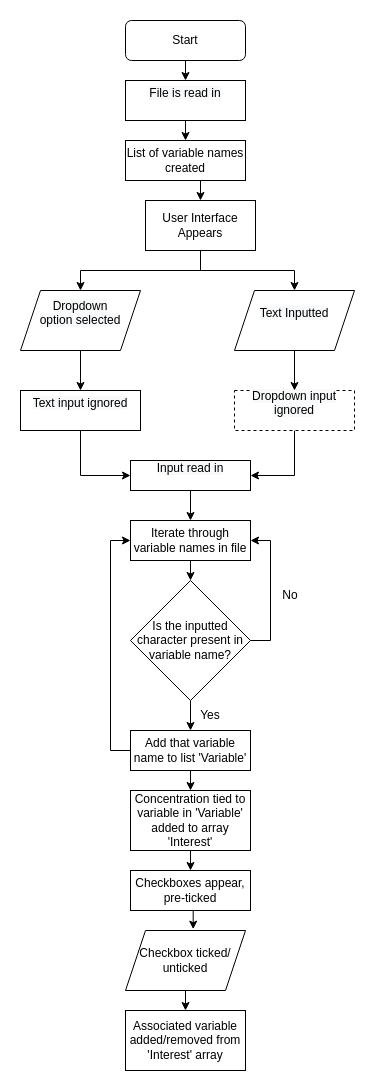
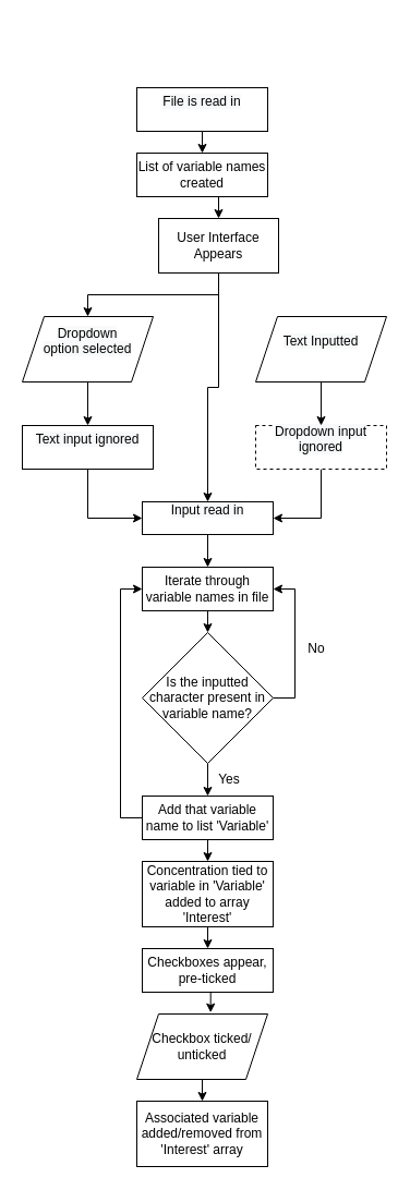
  <mxCell id="0" />
  <mxCell id="1" parent="0" />
  <mxCell id="2" style="edgeStyle=orthogonalEdgeStyle;rounded=0;orthogonalLoop=1;jettySize=auto;html=1;exitX=0.5;exitY=1;exitDx=0;exitDy=0;entryX=0.5;entryY=0;entryDx=0;entryDy=0;" edge="1" parent="1" source="4" target="10"><mxGeometry relative="1" as="geometry" /></mxCell>
- <mxCell id="3" style="edgeStyle=orthogonalEdgeStyle;rounded=0;orthogonalLoop=1;jettySize=auto;html=1;exitX=0.5;exitY=1;exitDx=0;exitDy=0;entryX=0.5;entryY=0;entryDx=0;entryDy=0;" edge="1" parent="1" source="4" target="12"><mxGeometry relative="1" as="geometry" /></mxCell>
+ <mxCell id="3" style="edgeStyle=orthogonalEdgeStyle;rounded=0;orthogonalLoop=1;jettySize=auto;html=1;exitX=0.5;exitY=1;exitDx=0;exitDy=0;" edge="1" parent="1" source="4" target="14"><mxGeometry relative="1" as="geometry" /></mxCell>
  <mxCell id="4" value="User Interface Appears&lt;br&gt;" style="rounded=0;whiteSpace=wrap;html=1;" vertex="1" parent="1"><mxGeometry x="145" y="200" width="110" height="50" as="geometry" /></mxCell>
  <mxCell id="5" style="edgeStyle=orthogonalEdgeStyle;rounded=0;orthogonalLoop=1;jettySize=auto;html=1;exitX=0.5;exitY=1;exitDx=0;exitDy=0;entryX=0;entryY=0.5;entryDx=0;entryDy=0;" edge="1" parent="1" source="6" target="14"><mxGeometry relative="1" as="geometry" /></mxCell>
  <mxCell id="6" value="&#10;&lt;span style=&quot;color: rgb(0, 0, 0); font-family: Helvetica; font-size: 12px; font-style: normal; font-variant-ligatures: normal; font-variant-caps: normal; font-weight: 400; letter-spacing: normal; orphans: 2; text-align: center; text-indent: 0px; text-transform: none; widows: 2; word-spacing: 0px; -webkit-text-stroke-width: 0px; background-color: rgb(248, 249, 250); text-decoration-thickness: initial; text-decoration-style: initial; text-decoration-color: initial; float: none; display: inline !important;&quot;&gt;Text input ignored&lt;/span&gt;&#10;&#10;" style="rounded=0;whiteSpace=wrap;html=1;" vertex="1" parent="1"><mxGeometry x="20" y="390" width="120" height="40" as="geometry" /></mxCell>
  <mxCell id="7" style="edgeStyle=orthogonalEdgeStyle;rounded=0;orthogonalLoop=1;jettySize=auto;html=1;exitX=0.5;exitY=1;exitDx=0;exitDy=0;entryX=1;entryY=0.5;entryDx=0;entryDy=0;" edge="1" parent="1" source="8" target="14"><mxGeometry relative="1" as="geometry" /></mxCell>
  <mxCell id="8" value="&#10;&lt;span style=&quot;color: rgb(0, 0, 0); font-family: Helvetica; font-size: 12px; font-style: normal; font-variant-ligatures: normal; font-variant-caps: normal; font-weight: 400; letter-spacing: normal; orphans: 2; text-align: center; text-indent: 0px; text-transform: none; widows: 2; word-spacing: 0px; -webkit-text-stroke-width: 0px; background-color: rgb(248, 249, 250); text-decoration-thickness: initial; text-decoration-style: initial; text-decoration-color: initial; float: none; display: inline !important;&quot;&gt;Dropdown input ignored&lt;/span&gt;&#10;&#10;" style="rounded=0;whiteSpace=wrap;html=1;verticalAlign=middle;dashed=1;" vertex="1" parent="1"><mxGeometry x="234" y="390" width="120" height="40" as="geometry" /></mxCell>
  <mxCell id="9" style="edgeStyle=orthogonalEdgeStyle;rounded=0;orthogonalLoop=1;jettySize=auto;html=1;exitX=0.5;exitY=1;exitDx=0;exitDy=0;entryX=0.5;entryY=0;entryDx=0;entryDy=0;" edge="1" parent="1" source="10" target="6"><mxGeometry relative="1" as="geometry" /></mxCell>
  <mxCell id="10" value="&#10;&lt;span style=&quot;color: rgb(0, 0, 0); font-family: Helvetica; font-size: 12px; font-style: normal; font-variant-ligatures: normal; font-variant-caps: normal; font-weight: 400; letter-spacing: normal; orphans: 2; text-align: center; text-indent: 0px; text-transform: none; widows: 2; word-spacing: 0px; -webkit-text-stroke-width: 0px; background-color: rgb(248, 249, 250); text-decoration-thickness: initial; text-decoration-style: initial; text-decoration-color: initial; float: none; display: inline !important;&quot;&gt;Dropdown&lt;/span&gt;&lt;br style=&quot;color: rgb(0, 0, 0); font-family: Helvetica; font-size: 12px; font-style: normal; font-variant-ligatures: normal; font-variant-caps: normal; font-weight: 400; letter-spacing: normal; orphans: 2; text-align: center; text-indent: 0px; text-transform: none; widows: 2; word-spacing: 0px; -webkit-text-stroke-width: 0px; background-color: rgb(248, 249, 250); text-decoration-thickness: initial; text-decoration-style: initial; text-decoration-color: initial;&quot;&gt;&lt;span style=&quot;color: rgb(0, 0, 0); font-family: Helvetica; font-size: 12px; font-style: normal; font-variant-ligatures: normal; font-variant-caps: normal; font-weight: 400; letter-spacing: normal; orphans: 2; text-align: center; text-indent: 0px; text-transform: none; widows: 2; word-spacing: 0px; -webkit-text-stroke-width: 0px; background-color: rgb(248, 249, 250); text-decoration-thickness: initial; text-decoration-style: initial; text-decoration-color: initial; float: none; display: inline !important;&quot;&gt;option selected&lt;/span&gt;&#10;&#10;" style="shape=parallelogram;perimeter=parallelogramPerimeter;whiteSpace=wrap;html=1;fixedSize=1;" vertex="1" parent="1"><mxGeometry x="20" y="290" width="120" height="60" as="geometry" /></mxCell>
  <mxCell id="11" style="edgeStyle=orthogonalEdgeStyle;rounded=0;orthogonalLoop=1;jettySize=auto;html=1;exitX=0.5;exitY=1;exitDx=0;exitDy=0;entryX=0.5;entryY=0;entryDx=0;entryDy=0;" edge="1" parent="1" source="12" target="8"><mxGeometry relative="1" as="geometry" /></mxCell>
  <mxCell id="12" value="&#10;&lt;span style=&quot;color: rgb(0, 0, 0); font-family: Helvetica; font-size: 12px; font-style: normal; font-variant-ligatures: normal; font-variant-caps: normal; font-weight: 400; letter-spacing: normal; orphans: 2; text-align: center; text-indent: 0px; text-transform: none; widows: 2; word-spacing: 0px; -webkit-text-stroke-width: 0px; background-color: rgb(248, 249, 250); text-decoration-thickness: initial; text-decoration-style: initial; text-decoration-color: initial; float: none; display: inline !important;&quot;&gt;Text Inputted&lt;/span&gt;&#10;&#10;" style="shape=parallelogram;perimeter=parallelogramPerimeter;whiteSpace=wrap;html=1;fixedSize=1;" vertex="1" parent="1"><mxGeometry x="234" y="290" width="120" height="60" as="geometry" /></mxCell>
  <mxCell id="13" style="edgeStyle=orthogonalEdgeStyle;rounded=0;orthogonalLoop=1;jettySize=auto;html=1;exitX=0.5;exitY=1;exitDx=0;exitDy=0;entryX=0.5;entryY=0;entryDx=0;entryDy=0;" edge="1" parent="1" source="14"><mxGeometry relative="1" as="geometry"><mxPoint x="190" y="520" as="targetPoint" /></mxGeometry></mxCell>
  <mxCell id="14" value="&#10;&lt;span style=&quot;color: rgb(0, 0, 0); font-family: Helvetica; font-size: 12px; font-style: normal; font-variant-ligatures: normal; font-variant-caps: normal; font-weight: 400; letter-spacing: normal; orphans: 2; text-align: center; text-indent: 0px; text-transform: none; widows: 2; word-spacing: 0px; -webkit-text-stroke-width: 0px; background-color: rgb(248, 249, 250); text-decoration-thickness: initial; text-decoration-style: initial; text-decoration-color: initial; float: none; display: inline !important;&quot;&gt;Input read in&lt;/span&gt;&#10;&#10;" style="rounded=0;whiteSpace=wrap;html=1;" vertex="1" parent="1"><mxGeometry x="130" y="460" width="120" height="30" as="geometry" /></mxCell>
  <mxCell id="15" style="edgeStyle=orthogonalEdgeStyle;rounded=0;orthogonalLoop=1;jettySize=auto;html=1;exitX=0.5;exitY=1;exitDx=0;exitDy=0;entryX=0.5;entryY=0;entryDx=0;entryDy=0;" edge="1" parent="1" source="16" target="25"><mxGeometry relative="1" as="geometry" /></mxCell>
  <mxCell id="16" value="Iterate through variable names in file" style="rounded=0;whiteSpace=wrap;html=1;" vertex="1" parent="1"><mxGeometry x="130" y="520" width="120" height="40" as="geometry" /></mxCell>
  <mxCell id="17" style="edgeStyle=orthogonalEdgeStyle;rounded=0;orthogonalLoop=1;jettySize=auto;html=1;exitX=0.5;exitY=1;exitDx=0;exitDy=0;entryX=0.5;entryY=0;entryDx=0;entryDy=0;" edge="1" parent="1" source="18" target="4"><mxGeometry relative="1" as="geometry" /></mxCell>
  <mxCell id="18" value="List of variable names created" style="rounded=0;whiteSpace=wrap;html=1;" vertex="1" parent="1"><mxGeometry x="125" y="140" width="120" height="40" as="geometry" /></mxCell>
  <mxCell id="19" style="edgeStyle=orthogonalEdgeStyle;rounded=0;orthogonalLoop=1;jettySize=auto;html=1;exitX=0.5;exitY=1;exitDx=0;exitDy=0;entryX=0.5;entryY=0;entryDx=0;entryDy=0;" edge="1" parent="1" source="20" target="18"><mxGeometry relative="1" as="geometry" /></mxCell>
  <mxCell id="20" value="&#10;&lt;span style=&quot;color: rgb(0, 0, 0); font-family: Helvetica; font-size: 12px; font-style: normal; font-variant-ligatures: normal; font-variant-caps: normal; font-weight: 400; letter-spacing: normal; orphans: 2; text-align: center; text-indent: 0px; text-transform: none; widows: 2; word-spacing: 0px; -webkit-text-stroke-width: 0px; background-color: rgb(248, 249, 250); text-decoration-thickness: initial; text-decoration-style: initial; text-decoration-color: initial; float: none; display: inline !important;&quot;&gt;File is read in&lt;/span&gt;&#10;&#10;" style="rounded=0;whiteSpace=wrap;html=1;" vertex="1" parent="1"><mxGeometry x="125" y="80" width="120" height="40" as="geometry" /></mxCell>
- <mxCell id="21" style="edgeStyle=orthogonalEdgeStyle;rounded=0;orthogonalLoop=1;jettySize=auto;html=1;exitX=0.5;exitY=1;exitDx=0;exitDy=0;entryX=0.5;entryY=0;entryDx=0;entryDy=0;" edge="1" parent="1" source="22" target="20"><mxGeometry relative="1" as="geometry" /></mxCell>
- <mxCell id="22" value="Start" style="rounded=1;whiteSpace=wrap;html=1;" vertex="1" parent="1"><mxGeometry x="125" y="20" width="120" height="40" as="geometry" /></mxCell>
  <mxCell id="23" style="edgeStyle=orthogonalEdgeStyle;rounded=0;orthogonalLoop=1;jettySize=auto;html=1;exitX=0.5;exitY=1;exitDx=0;exitDy=0;entryX=0.5;entryY=0;entryDx=0;entryDy=0;" edge="1" parent="1" source="25" target="28"><mxGeometry relative="1" as="geometry" /></mxCell>
  <mxCell id="24" style="edgeStyle=orthogonalEdgeStyle;rounded=0;orthogonalLoop=1;jettySize=auto;html=1;exitX=1;exitY=0.5;exitDx=0;exitDy=0;entryX=1;entryY=0.5;entryDx=0;entryDy=0;" edge="1" parent="1" source="25" target="16"><mxGeometry relative="1" as="geometry" /></mxCell>
  <mxCell id="25" value="Is the inputted character present in variable name?" style="rhombus;whiteSpace=wrap;html=1;" vertex="1" parent="1"><mxGeometry x="130" y="580" width="120" height="120" as="geometry" /></mxCell>
  <mxCell id="26" style="edgeStyle=orthogonalEdgeStyle;rounded=0;orthogonalLoop=1;jettySize=auto;html=1;exitX=0;exitY=0.5;exitDx=0;exitDy=0;entryX=0;entryY=0.5;entryDx=0;entryDy=0;" edge="1" parent="1" source="28" target="16"><mxGeometry relative="1" as="geometry" /></mxCell>
  <mxCell id="27" style="edgeStyle=orthogonalEdgeStyle;rounded=0;orthogonalLoop=1;jettySize=auto;html=1;exitX=0.5;exitY=1;exitDx=0;exitDy=0;entryX=0.5;entryY=0;entryDx=0;entryDy=0;" edge="1" parent="1" source="28" target="32"><mxGeometry relative="1" as="geometry" /></mxCell>
  <mxCell id="28" value="Add that variable name to list 'Variable'" style="rounded=0;whiteSpace=wrap;html=1;" vertex="1" parent="1"><mxGeometry x="130" y="730" width="120" height="40" as="geometry" /></mxCell>
  <mxCell id="29" value="Yes" style="text;html=1;strokeColor=none;fillColor=none;align=center;verticalAlign=middle;whiteSpace=wrap;rounded=0;" vertex="1" parent="1"><mxGeometry x="180" y="700" width="60" height="30" as="geometry" /></mxCell>
  <mxCell id="30" value="No" style="text;html=1;strokeColor=none;fillColor=none;align=center;verticalAlign=middle;whiteSpace=wrap;rounded=0;" vertex="1" parent="1"><mxGeometry x="260" y="580" width="60" height="30" as="geometry" /></mxCell>
  <mxCell id="31" style="edgeStyle=orthogonalEdgeStyle;rounded=0;orthogonalLoop=1;jettySize=auto;html=1;exitX=0.5;exitY=1;exitDx=0;exitDy=0;entryX=0.5;entryY=0;entryDx=0;entryDy=0;" edge="1" parent="1" source="32" target="34"><mxGeometry relative="1" as="geometry" /></mxCell>
  <mxCell id="32" value="Concentration tied to variable in 'Variable' added to array 'Interest'" style="rounded=0;whiteSpace=wrap;html=1;" vertex="1" parent="1"><mxGeometry x="130" y="790" width="120" height="60" as="geometry" /></mxCell>
  <mxCell id="33" style="edgeStyle=orthogonalEdgeStyle;rounded=0;orthogonalLoop=1;jettySize=auto;html=1;exitX=0.5;exitY=1;exitDx=0;exitDy=0;entryX=0.564;entryY=-0.022;entryDx=0;entryDy=0;entryPerimeter=0;" edge="1" parent="1" source="34" target="36"><mxGeometry relative="1" as="geometry" /></mxCell>
  <mxCell id="34" value="Checkboxes appear, pre-ticked" style="rounded=0;whiteSpace=wrap;html=1;" vertex="1" parent="1"><mxGeometry x="130" y="870" width="120" height="40" as="geometry" /></mxCell>
  <mxCell id="35" style="edgeStyle=orthogonalEdgeStyle;rounded=0;orthogonalLoop=1;jettySize=auto;html=1;exitX=0.5;exitY=1;exitDx=0;exitDy=0;entryX=0.5;entryY=0;entryDx=0;entryDy=0;" edge="1" parent="1" source="36" target="37"><mxGeometry relative="1" as="geometry" /></mxCell>
  <mxCell id="36" value="Checkbox ticked/ unticked" style="shape=parallelogram;perimeter=parallelogramPerimeter;whiteSpace=wrap;html=1;fixedSize=1;" vertex="1" parent="1"><mxGeometry x="125" y="930" width="120" height="60" as="geometry" /></mxCell>
  <mxCell id="37" value="Associated variable added/removed from 'Interest' array" style="rounded=0;whiteSpace=wrap;html=1;" vertex="1" parent="1"><mxGeometry x="125" y="1010" width="120" height="60" as="geometry" /></mxCell>
